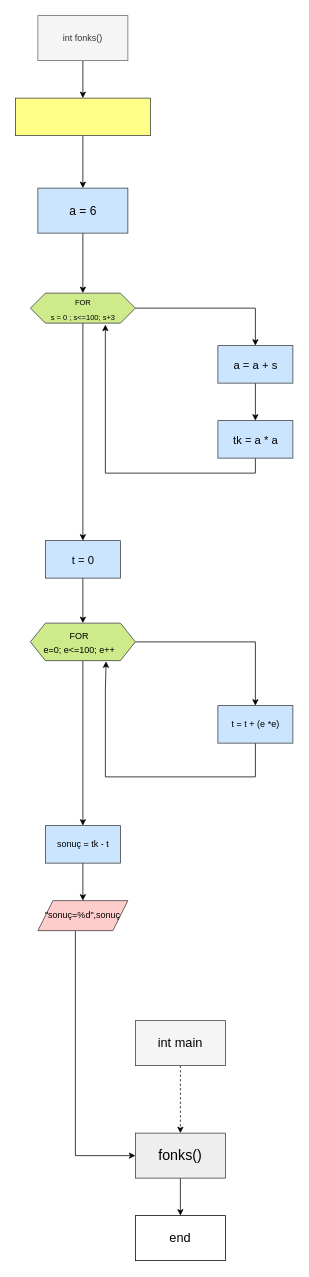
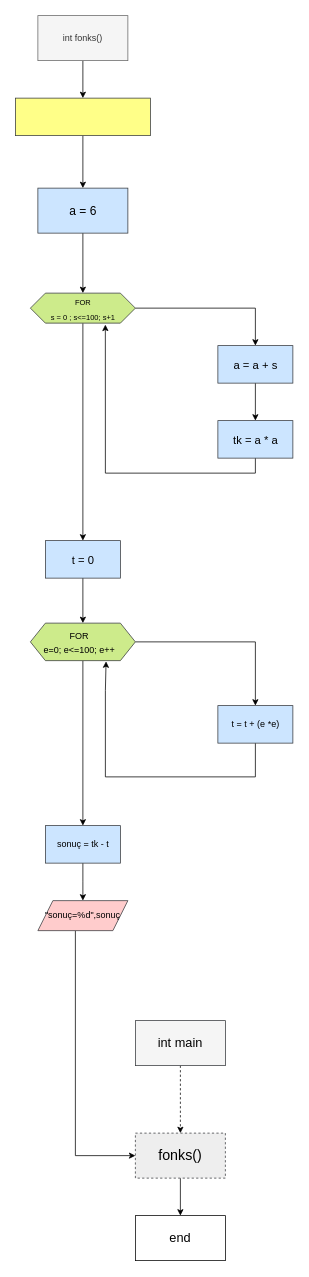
  <mxCell id="0" />
  <mxCell id="1" parent="0" />
  <mxCell id="2" style="edgeStyle=orthogonalEdgeStyle;rounded=0;orthogonalLoop=1;jettySize=auto;html=1;entryX=0.5;entryY=0;entryDx=0;entryDy=0;" parent="1" source="3" target="6" edge="1"><mxGeometry relative="1" as="geometry" /></mxCell>
  <mxCell id="3" value="" style="rounded=0;whiteSpace=wrap;html=1;fillColor=#ffff88;strokeColor=#36393d;" parent="1" vertex="1"><mxGeometry x="20" y="130" width="180" height="50" as="geometry" /></mxCell>
  <mxCell id="4" style="edgeStyle=orthogonalEdgeStyle;rounded=0;orthogonalLoop=1;jettySize=auto;html=1;exitX=0.5;exitY=1;exitDx=0;exitDy=0;" parent="1" source="3" target="3" edge="1"><mxGeometry relative="1" as="geometry" /></mxCell>
  <mxCell id="5" style="edgeStyle=orthogonalEdgeStyle;rounded=0;orthogonalLoop=1;jettySize=auto;html=1;exitX=0.5;exitY=1;exitDx=0;exitDy=0;entryX=0.5;entryY=0;entryDx=0;entryDy=0;" parent="1" source="6" target="8" edge="1"><mxGeometry relative="1" as="geometry" /></mxCell>
  <mxCell id="6" value="" style="rounded=0;whiteSpace=wrap;html=1;fillColor=#cce5ff;strokeColor=#36393d;" parent="1" vertex="1"><mxGeometry x="50" y="250" width="120" height="60" as="geometry" /></mxCell>
  <mxCell id="7" style="edgeStyle=orthogonalEdgeStyle;rounded=0;orthogonalLoop=1;jettySize=auto;html=1;entryX=0.5;entryY=0;entryDx=0;entryDy=0;" parent="1" source="8" target="14" edge="1"><mxGeometry relative="1" as="geometry" /></mxCell>
  <mxCell id="8" value="" style="shape=hexagon;perimeter=hexagonPerimeter2;whiteSpace=wrap;html=1;fixedSize=1;fillColor=#cdeb8b;strokeColor=#36393d;" parent="1" vertex="1"><mxGeometry x="40" y="390" width="140" height="40" as="geometry" /></mxCell>
  <mxCell id="9" style="edgeStyle=orthogonalEdgeStyle;rounded=0;orthogonalLoop=1;jettySize=auto;html=1;entryX=0.5;entryY=0;entryDx=0;entryDy=0;" parent="1" source="10" target="12" edge="1"><mxGeometry relative="1" as="geometry" /></mxCell>
  <mxCell id="10" value="" style="rounded=0;whiteSpace=wrap;html=1;fillColor=#cce5ff;strokeColor=#36393d;" parent="1" vertex="1"><mxGeometry x="290" y="460" width="100" height="50" as="geometry" /></mxCell>
  <mxCell id="11" style="edgeStyle=orthogonalEdgeStyle;rounded=0;orthogonalLoop=1;jettySize=auto;html=1;exitX=0.5;exitY=1;exitDx=0;exitDy=0;entryX=0.714;entryY=1.05;entryDx=0;entryDy=0;entryPerimeter=0;" parent="1" source="12" target="8" edge="1"><mxGeometry relative="1" as="geometry"><mxPoint x="140" y="440" as="targetPoint" /></mxGeometry></mxCell>
  <mxCell id="12" value="" style="rounded=0;whiteSpace=wrap;html=1;fillColor=#cce5ff;strokeColor=#36393d;" parent="1" vertex="1"><mxGeometry x="290" y="560" width="100" height="50" as="geometry" /></mxCell>
  <mxCell id="13" style="edgeStyle=orthogonalEdgeStyle;rounded=0;orthogonalLoop=1;jettySize=auto;html=1;entryX=0.5;entryY=0;entryDx=0;entryDy=0;" parent="1" source="14" target="17" edge="1"><mxGeometry relative="1" as="geometry" /></mxCell>
  <mxCell id="14" value="" style="rounded=0;whiteSpace=wrap;html=1;fillColor=#cce5ff;strokeColor=#36393d;" parent="1" vertex="1"><mxGeometry x="60" y="720" width="100" height="50" as="geometry" /></mxCell>
  <mxCell id="15" style="edgeStyle=orthogonalEdgeStyle;rounded=0;orthogonalLoop=1;jettySize=auto;html=1;entryX=0.5;entryY=0;entryDx=0;entryDy=0;entryPerimeter=0;" parent="1" source="17" target="19" edge="1"><mxGeometry relative="1" as="geometry"><mxPoint x="342" y="930" as="targetPoint" /></mxGeometry></mxCell>
  <mxCell id="16" style="edgeStyle=orthogonalEdgeStyle;rounded=0;orthogonalLoop=1;jettySize=auto;html=1;" parent="1" source="17" target="21" edge="1"><mxGeometry relative="1" as="geometry" /></mxCell>
  <mxCell id="17" value="" style="shape=hexagon;perimeter=hexagonPerimeter2;whiteSpace=wrap;html=1;fixedSize=1;fillColor=#cdeb8b;strokeColor=#36393d;" parent="1" vertex="1"><mxGeometry x="40" y="830" width="140" height="50" as="geometry" /></mxCell>
  <mxCell id="18" style="edgeStyle=orthogonalEdgeStyle;rounded=0;orthogonalLoop=1;jettySize=auto;html=1;entryX=0.721;entryY=1.02;entryDx=0;entryDy=0;entryPerimeter=0;" parent="1" source="19" target="17" edge="1"><mxGeometry relative="1" as="geometry"><mxPoint x="180" y="920" as="targetPoint" /><Array as="points"><mxPoint x="340" y="1035" /><mxPoint x="140" y="1035" /><mxPoint x="140" y="920" /></Array></mxGeometry></mxCell>
  <mxCell id="19" value="" style="rounded=0;whiteSpace=wrap;html=1;fillColor=#cce5ff;strokeColor=#36393d;" parent="1" vertex="1"><mxGeometry x="290" y="940" width="100" height="50" as="geometry" /></mxCell>
  <mxCell id="20" style="edgeStyle=orthogonalEdgeStyle;rounded=0;orthogonalLoop=1;jettySize=auto;html=1;entryX=0.5;entryY=0;entryDx=0;entryDy=0;" parent="1" source="21" edge="1"><mxGeometry relative="1" as="geometry"><mxPoint x="110" y="1200" as="targetPoint" /></mxGeometry></mxCell>
  <mxCell id="21" value="" style="rounded=0;whiteSpace=wrap;html=1;fillColor=#cce5ff;strokeColor=#36393d;" parent="1" vertex="1"><mxGeometry x="60" y="1100" width="100" height="50" as="geometry" /></mxCell>
  <mxCell id="22" value="" style="edgeStyle=segmentEdgeStyle;endArrow=classic;html=1;rounded=0;" parent="1" edge="1"><mxGeometry width="50" height="50" relative="1" as="geometry"><mxPoint x="180" y="410" as="sourcePoint" /><mxPoint x="340" y="460" as="targetPoint" /><Array as="points"><mxPoint x="340" y="410" /><mxPoint x="340" y="460" /></Array></mxGeometry></mxCell>
  <mxCell id="23" value="&lt;font style=&quot;font-size: 16px;&quot;&gt;a = 6&lt;/font&gt;" style="text;html=1;resizable=0;autosize=1;align=center;verticalAlign=middle;points=[];fillColor=none;strokeColor=none;rounded=0;" parent="1" vertex="1"><mxGeometry x="80" y="265" width="60" height="30" as="geometry" /></mxCell>
- <mxCell id="24" value="&lt;font size=&quot;1&quot;&gt;FOR&lt;br&gt;s = 0 ; s&amp;lt;=100; s+3&lt;br&gt;&lt;/font&gt;" style="text;html=1;resizable=0;autosize=1;align=center;verticalAlign=middle;points=[];fillColor=none;strokeColor=none;rounded=0;fontSize=16;" parent="1" vertex="1"><mxGeometry x="55" y="385" width="110" height="50" as="geometry" /></mxCell>
+ <mxCell id="24" value="&lt;font size=&quot;1&quot;&gt;FOR&lt;br&gt;s = 0 ; s&amp;lt;=100; s+1&lt;br&gt;&lt;/font&gt;" style="text;html=1;resizable=0;autosize=1;align=center;verticalAlign=middle;points=[];fillColor=none;strokeColor=none;rounded=0;fontSize=16;" parent="1" vertex="1"><mxGeometry x="55" y="385" width="110" height="50" as="geometry" /></mxCell>
  <mxCell id="25" value="a = a + s" style="text;html=1;resizable=0;autosize=1;align=center;verticalAlign=middle;points=[];fillColor=none;strokeColor=none;rounded=0;fontSize=15;" parent="1" vertex="1"><mxGeometry x="300" y="470" width="80" height="30" as="geometry" /></mxCell>
  <mxCell id="26" value="tk = a * a" style="text;html=1;resizable=0;autosize=1;align=center;verticalAlign=middle;points=[];fillColor=none;strokeColor=none;rounded=0;fontSize=15;" parent="1" vertex="1"><mxGeometry x="300" y="570" width="80" height="30" as="geometry" /></mxCell>
  <mxCell id="27" value="t = 0" style="text;html=1;resizable=0;autosize=1;align=center;verticalAlign=middle;points=[];fillColor=none;strokeColor=none;rounded=0;fontSize=15;" parent="1" vertex="1"><mxGeometry x="85" y="730" width="50" height="30" as="geometry" /></mxCell>
  <mxCell id="28" value="&lt;font style=&quot;font-size: 12px;&quot;&gt;FOR&lt;br&gt;e=0; e&amp;lt;=100; e++&lt;/font&gt;" style="text;html=1;resizable=0;autosize=1;align=center;verticalAlign=middle;points=[];fillColor=none;strokeColor=none;rounded=0;fontSize=15;" parent="1" vertex="1"><mxGeometry x="45" y="830" width="120" height="50" as="geometry" /></mxCell>
  <mxCell id="29" value="t = t + (e *e)" style="text;html=1;resizable=0;autosize=1;align=center;verticalAlign=middle;points=[];fillColor=none;strokeColor=none;rounded=0;fontSize=12;" parent="1" vertex="1"><mxGeometry x="295" y="950" width="90" height="30" as="geometry" /></mxCell>
  <mxCell id="30" value="sonuç = tk - t" style="text;html=1;resizable=0;autosize=1;align=center;verticalAlign=middle;points=[];fillColor=none;strokeColor=none;rounded=0;fontSize=12;" parent="1" vertex="1"><mxGeometry x="65" y="1110" width="90" height="30" as="geometry" /></mxCell>
  <mxCell id="31" style="edgeStyle=orthogonalEdgeStyle;rounded=0;orthogonalLoop=1;jettySize=auto;html=1;entryX=0.5;entryY=0;entryDx=0;entryDy=0;fontSize=12;" parent="1" source="32" target="3" edge="1"><mxGeometry relative="1" as="geometry" /></mxCell>
  <mxCell id="32" value="int fonks()" style="rounded=0;whiteSpace=wrap;html=1;fontSize=12;fillColor=#f5f5f5;fontColor=#333333;strokeColor=#666666;" parent="1" vertex="1"><mxGeometry x="50" y="20" width="120" height="60" as="geometry" /></mxCell>
  <mxCell id="33" style="edgeStyle=orthogonalEdgeStyle;rounded=0;orthogonalLoop=1;jettySize=auto;html=1;entryX=0;entryY=0.5;entryDx=0;entryDy=0;" parent="1" source="34" target="38" edge="1"><mxGeometry relative="1" as="geometry"><Array as="points"><mxPoint x="100" y="1540" /></Array></mxGeometry></mxCell>
  <mxCell id="34" value="&quot;sonuç=%d&quot;,sonuç" style="shape=parallelogram;perimeter=parallelogramPerimeter;whiteSpace=wrap;html=1;fixedSize=1;fillColor=#ffcccc;strokeColor=#36393d;" parent="1" vertex="1"><mxGeometry x="50" y="1200" width="120" height="40" as="geometry" /></mxCell>
  <mxCell id="35" style="edgeStyle=orthogonalEdgeStyle;rounded=0;orthogonalLoop=1;jettySize=auto;html=1;entryX=0.5;entryY=0;entryDx=0;entryDy=0;fontSize=19;dashed=1;" parent="1" source="36" target="38" edge="1"><mxGeometry relative="1" as="geometry" /></mxCell>
  <mxCell id="36" value="&lt;font style=&quot;font-size: 17px;&quot;&gt;int main&lt;/font&gt;" style="rounded=0;whiteSpace=wrap;html=1;fillColor=#f5f5f5;strokeColor=#36393d;" parent="1" vertex="1"><mxGeometry x="180" y="1360" width="120" height="60" as="geometry" /></mxCell>
  <mxCell id="37" style="edgeStyle=orthogonalEdgeStyle;rounded=0;orthogonalLoop=1;jettySize=auto;html=1;" parent="1" source="38" target="39" edge="1"><mxGeometry relative="1" as="geometry"><mxPoint x="240" y="1650" as="targetPoint" /></mxGeometry></mxCell>
- <mxCell id="38" value="&lt;font style=&quot;font-size: 19px;&quot;&gt;fonks()&lt;/font&gt;" style="rounded=0;whiteSpace=wrap;html=1;fillColor=#eeeeee;strokeColor=#36393d;" parent="1" vertex="1"><mxGeometry x="180" y="1510" width="120" height="60" as="geometry" /></mxCell>
+ <mxCell id="38" value="&lt;font style=&quot;font-size: 19px;&quot;&gt;fonks()&lt;/font&gt;" style="rounded=0;whiteSpace=wrap;html=1;fillColor=#eeeeee;strokeColor=#36393d;dashed=1;" parent="1" vertex="1"><mxGeometry x="180" y="1510" width="120" height="60" as="geometry" /></mxCell>
  <mxCell id="39" value="&lt;font style=&quot;font-size: 17px;&quot;&gt;end&lt;/font&gt;" style="rounded=0;whiteSpace=wrap;html=1;" parent="1" vertex="1"><mxGeometry x="180" y="1620" width="120" height="60" as="geometry" /></mxCell>
